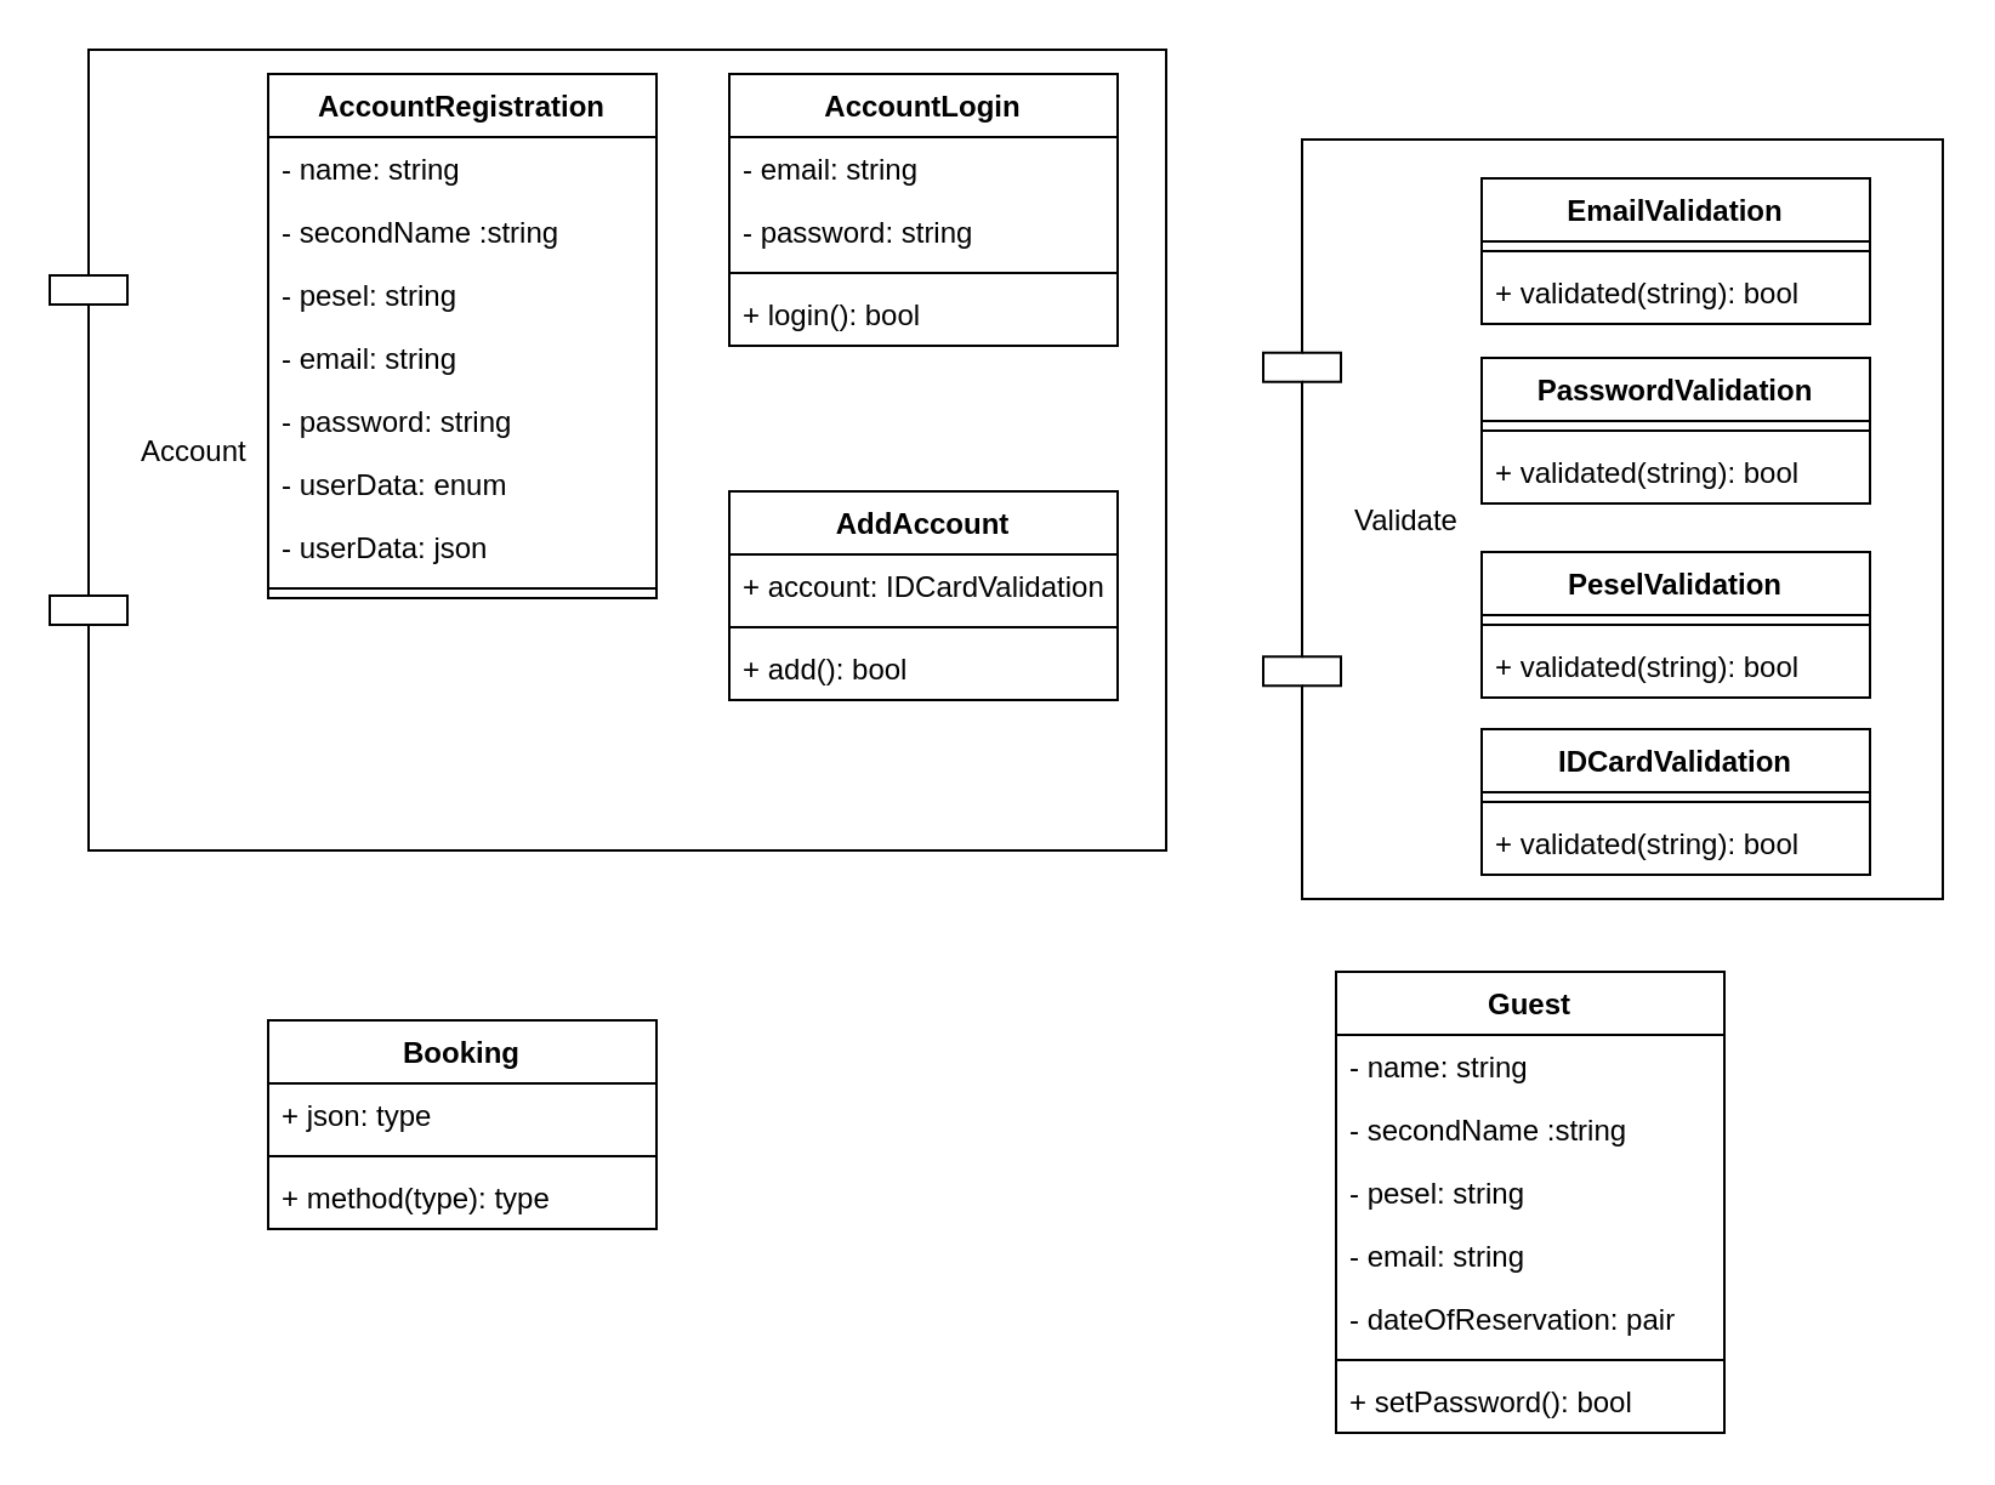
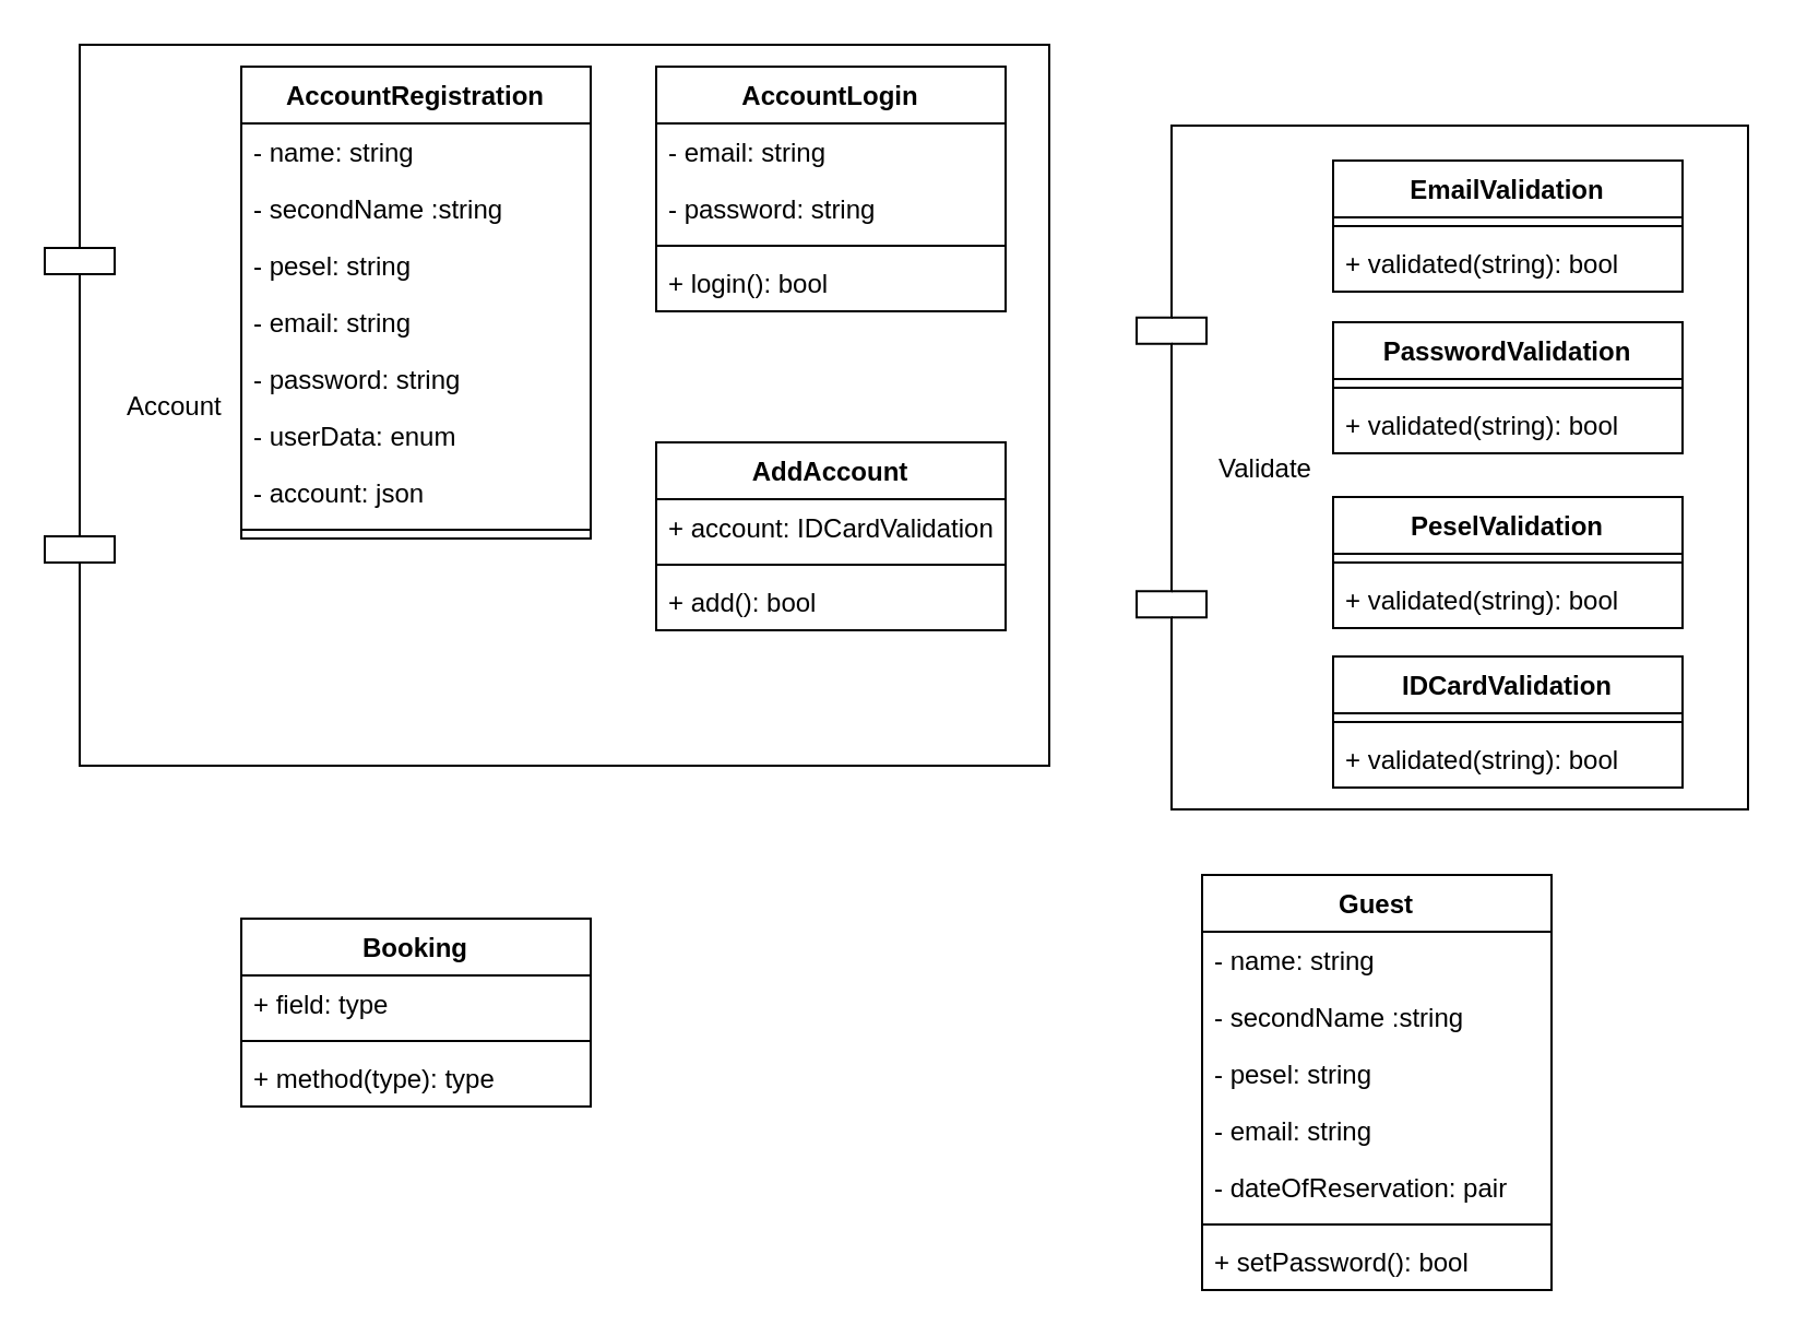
  <mxCell id="0" />
  <mxCell id="1" parent="0" />
  <mxCell id="2" value="Account" style="shape=component;align=left;spacingLeft=36;" parent="1" vertex="1"><mxGeometry x="20" y="20" width="460" height="330" as="geometry" /></mxCell>
  <mxCell id="3" value="Validate" style="shape=component;align=left;spacingLeft=36;" parent="1" vertex="1"><mxGeometry x="520" y="57" width="280" height="313" as="geometry" /></mxCell>
  <mxCell id="4" value="AccountRegistration" style="swimlane;fontStyle=1;align=center;verticalAlign=top;childLayout=stackLayout;horizontal=1;startSize=26;horizontalStack=0;resizeParent=1;resizeParentMax=0;resizeLast=0;collapsible=1;marginBottom=0;" parent="1" vertex="1"><mxGeometry x="110" y="30" width="160" height="216" as="geometry" /></mxCell>
  <mxCell id="5" value="- name: string" style="text;strokeColor=none;fillColor=none;align=left;verticalAlign=top;spacingLeft=4;spacingRight=4;overflow=hidden;rotatable=0;points=[[0,0.5],[1,0.5]];portConstraint=eastwest;" parent="4" vertex="1"><mxGeometry y="26" width="160" height="26" as="geometry" /></mxCell>
  <mxCell id="6" value="- secondName :string" style="text;strokeColor=none;fillColor=none;align=left;verticalAlign=top;spacingLeft=4;spacingRight=4;overflow=hidden;rotatable=0;points=[[0,0.5],[1,0.5]];portConstraint=eastwest;" parent="4" vertex="1"><mxGeometry y="52" width="160" height="26" as="geometry" /></mxCell>
  <mxCell id="7" value="- pesel: string" style="text;strokeColor=none;fillColor=none;align=left;verticalAlign=top;spacingLeft=4;spacingRight=4;overflow=hidden;rotatable=0;points=[[0,0.5],[1,0.5]];portConstraint=eastwest;" parent="4" vertex="1"><mxGeometry y="78" width="160" height="26" as="geometry" /></mxCell>
  <mxCell id="8" value="- email: string" style="text;strokeColor=none;fillColor=none;align=left;verticalAlign=top;spacingLeft=4;spacingRight=4;overflow=hidden;rotatable=0;points=[[0,0.5],[1,0.5]];portConstraint=eastwest;" parent="4" vertex="1"><mxGeometry y="104" width="160" height="26" as="geometry" /></mxCell>
  <mxCell id="9" value="- password: string" style="text;strokeColor=none;fillColor=none;align=left;verticalAlign=top;spacingLeft=4;spacingRight=4;overflow=hidden;rotatable=0;points=[[0,0.5],[1,0.5]];portConstraint=eastwest;" parent="4" vertex="1"><mxGeometry y="130" width="160" height="26" as="geometry" /></mxCell>
  <mxCell id="10" value="- userData: enum" style="text;strokeColor=none;fillColor=none;align=left;verticalAlign=top;spacingLeft=4;spacingRight=4;overflow=hidden;rotatable=0;points=[[0,0.5],[1,0.5]];portConstraint=eastwest;" parent="4" vertex="1"><mxGeometry y="156" width="160" height="26" as="geometry" /></mxCell>
- <mxCell id="11" value="- userData: json" style="text;strokeColor=none;fillColor=none;align=left;verticalAlign=top;spacingLeft=4;spacingRight=4;overflow=hidden;rotatable=0;points=[[0,0.5],[1,0.5]];portConstraint=eastwest;" vertex="1" parent="4"><mxGeometry y="182" width="160" height="26" as="geometry" /></mxCell>
+ <mxCell id="11" value="- account: json" style="text;strokeColor=none;fillColor=none;align=left;verticalAlign=top;spacingLeft=4;spacingRight=4;overflow=hidden;rotatable=0;points=[[0,0.5],[1,0.5]];portConstraint=eastwest;" vertex="1" parent="4"><mxGeometry y="182" width="160" height="26" as="geometry" /></mxCell>
  <mxCell id="12" value="" style="line;strokeWidth=1;fillColor=none;align=left;verticalAlign=middle;spacingTop=-1;spacingLeft=3;spacingRight=3;rotatable=0;labelPosition=right;points=[];portConstraint=eastwest;" parent="4" vertex="1"><mxGeometry y="208" width="160" height="8" as="geometry" /></mxCell>
  <mxCell id="13" value="AccountLogin" style="swimlane;fontStyle=1;align=center;verticalAlign=top;childLayout=stackLayout;horizontal=1;startSize=26;horizontalStack=0;resizeParent=1;resizeParentMax=0;resizeLast=0;collapsible=1;marginBottom=0;" parent="1" vertex="1"><mxGeometry x="300" y="30" width="160" height="112" as="geometry" /></mxCell>
  <mxCell id="14" value="- email: string" style="text;strokeColor=none;fillColor=none;align=left;verticalAlign=top;spacingLeft=4;spacingRight=4;overflow=hidden;rotatable=0;points=[[0,0.5],[1,0.5]];portConstraint=eastwest;" parent="13" vertex="1"><mxGeometry y="26" width="160" height="26" as="geometry" /></mxCell>
  <mxCell id="15" value="- password: string" style="text;strokeColor=none;fillColor=none;align=left;verticalAlign=top;spacingLeft=4;spacingRight=4;overflow=hidden;rotatable=0;points=[[0,0.5],[1,0.5]];portConstraint=eastwest;" parent="13" vertex="1"><mxGeometry y="52" width="160" height="26" as="geometry" /></mxCell>
  <mxCell id="16" value="" style="line;strokeWidth=1;fillColor=none;align=left;verticalAlign=middle;spacingTop=-1;spacingLeft=3;spacingRight=3;rotatable=0;labelPosition=right;points=[];portConstraint=eastwest;" parent="13" vertex="1"><mxGeometry y="78" width="160" height="8" as="geometry" /></mxCell>
  <mxCell id="17" value="+ login(): bool" style="text;strokeColor=none;fillColor=none;align=left;verticalAlign=top;spacingLeft=4;spacingRight=4;overflow=hidden;rotatable=0;points=[[0,0.5],[1,0.5]];portConstraint=eastwest;" parent="13" vertex="1"><mxGeometry y="86" width="160" height="26" as="geometry" /></mxCell>
  <mxCell id="18" value="EmailValidation" style="swimlane;fontStyle=1;align=center;verticalAlign=top;childLayout=stackLayout;horizontal=1;startSize=26;horizontalStack=0;resizeParent=1;resizeParentMax=0;resizeLast=0;collapsible=1;marginBottom=0;" parent="1" vertex="1"><mxGeometry x="610" y="73" width="160" height="60" as="geometry" /></mxCell>
  <mxCell id="19" value="" style="line;strokeWidth=1;fillColor=none;align=left;verticalAlign=middle;spacingTop=-1;spacingLeft=3;spacingRight=3;rotatable=0;labelPosition=right;points=[];portConstraint=eastwest;" parent="18" vertex="1"><mxGeometry y="26" width="160" height="8" as="geometry" /></mxCell>
  <mxCell id="20" value="+ validated(string): bool" style="text;strokeColor=none;fillColor=none;align=left;verticalAlign=top;spacingLeft=4;spacingRight=4;overflow=hidden;rotatable=0;points=[[0,0.5],[1,0.5]];portConstraint=eastwest;" parent="18" vertex="1"><mxGeometry y="34" width="160" height="26" as="geometry" /></mxCell>
  <mxCell id="21" value="PasswordValidation" style="swimlane;fontStyle=1;align=center;verticalAlign=top;childLayout=stackLayout;horizontal=1;startSize=26;horizontalStack=0;resizeParent=1;resizeParentMax=0;resizeLast=0;collapsible=1;marginBottom=0;" parent="1" vertex="1"><mxGeometry x="610" y="147" width="160" height="60" as="geometry" /></mxCell>
  <mxCell id="22" value="" style="line;strokeWidth=1;fillColor=none;align=left;verticalAlign=middle;spacingTop=-1;spacingLeft=3;spacingRight=3;rotatable=0;labelPosition=right;points=[];portConstraint=eastwest;" parent="21" vertex="1"><mxGeometry y="26" width="160" height="8" as="geometry" /></mxCell>
  <mxCell id="23" value="+ validated(string): bool" style="text;strokeColor=none;fillColor=none;align=left;verticalAlign=top;spacingLeft=4;spacingRight=4;overflow=hidden;rotatable=0;points=[[0,0.5],[1,0.5]];portConstraint=eastwest;" parent="21" vertex="1"><mxGeometry y="34" width="160" height="26" as="geometry" /></mxCell>
  <mxCell id="24" value="AddAccount" style="swimlane;fontStyle=1;align=center;verticalAlign=top;childLayout=stackLayout;horizontal=1;startSize=26;horizontalStack=0;resizeParent=1;resizeParentMax=0;resizeLast=0;collapsible=1;marginBottom=0;" parent="1" vertex="1"><mxGeometry x="300" y="202" width="160" height="86" as="geometry" /></mxCell>
  <mxCell id="25" value="+ account: IDCardValidation" style="text;strokeColor=none;fillColor=none;align=left;verticalAlign=top;spacingLeft=4;spacingRight=4;overflow=hidden;rotatable=0;points=[[0,0.5],[1,0.5]];portConstraint=eastwest;" parent="24" vertex="1"><mxGeometry y="26" width="160" height="26" as="geometry" /></mxCell>
  <mxCell id="26" value="" style="line;strokeWidth=1;fillColor=none;align=left;verticalAlign=middle;spacingTop=-1;spacingLeft=3;spacingRight=3;rotatable=0;labelPosition=right;points=[];portConstraint=eastwest;" parent="24" vertex="1"><mxGeometry y="52" width="160" height="8" as="geometry" /></mxCell>
  <mxCell id="27" value="+ add(): bool" style="text;strokeColor=none;fillColor=none;align=left;verticalAlign=top;spacingLeft=4;spacingRight=4;overflow=hidden;rotatable=0;points=[[0,0.5],[1,0.5]];portConstraint=eastwest;" parent="24" vertex="1"><mxGeometry y="60" width="160" height="26" as="geometry" /></mxCell>
  <mxCell id="28" value="PeselValidation" style="swimlane;fontStyle=1;align=center;verticalAlign=top;childLayout=stackLayout;horizontal=1;startSize=26;horizontalStack=0;resizeParent=1;resizeParentMax=0;resizeLast=0;collapsible=1;marginBottom=0;" parent="1" vertex="1"><mxGeometry x="610" y="227" width="160" height="60" as="geometry" /></mxCell>
  <mxCell id="29" value="" style="line;strokeWidth=1;fillColor=none;align=left;verticalAlign=middle;spacingTop=-1;spacingLeft=3;spacingRight=3;rotatable=0;labelPosition=right;points=[];portConstraint=eastwest;" parent="28" vertex="1"><mxGeometry y="26" width="160" height="8" as="geometry" /></mxCell>
  <mxCell id="30" value="+ validated(string): bool" style="text;strokeColor=none;fillColor=none;align=left;verticalAlign=top;spacingLeft=4;spacingRight=4;overflow=hidden;rotatable=0;points=[[0,0.5],[1,0.5]];portConstraint=eastwest;" parent="28" vertex="1"><mxGeometry y="34" width="160" height="26" as="geometry" /></mxCell>
  <mxCell id="31" value="Booking" style="swimlane;fontStyle=1;align=center;verticalAlign=top;childLayout=stackLayout;horizontal=1;startSize=26;horizontalStack=0;resizeParent=1;resizeParentMax=0;resizeLast=0;collapsible=1;marginBottom=0;" parent="1" vertex="1"><mxGeometry x="110" y="420" width="160" height="86" as="geometry" /></mxCell>
- <mxCell id="32" value="+ json: type" style="text;strokeColor=none;fillColor=none;align=left;verticalAlign=top;spacingLeft=4;spacingRight=4;overflow=hidden;rotatable=0;points=[[0,0.5],[1,0.5]];portConstraint=eastwest;" parent="31" vertex="1"><mxGeometry y="26" width="160" height="26" as="geometry" /></mxCell>
+ <mxCell id="32" value="+ field: type" style="text;strokeColor=none;fillColor=none;align=left;verticalAlign=top;spacingLeft=4;spacingRight=4;overflow=hidden;rotatable=0;points=[[0,0.5],[1,0.5]];portConstraint=eastwest;" parent="31" vertex="1"><mxGeometry y="26" width="160" height="26" as="geometry" /></mxCell>
  <mxCell id="33" value="" style="line;strokeWidth=1;fillColor=none;align=left;verticalAlign=middle;spacingTop=-1;spacingLeft=3;spacingRight=3;rotatable=0;labelPosition=right;points=[];portConstraint=eastwest;" parent="31" vertex="1"><mxGeometry y="52" width="160" height="8" as="geometry" /></mxCell>
  <mxCell id="34" value="+ method(type): type" style="text;strokeColor=none;fillColor=none;align=left;verticalAlign=top;spacingLeft=4;spacingRight=4;overflow=hidden;rotatable=0;points=[[0,0.5],[1,0.5]];portConstraint=eastwest;" parent="31" vertex="1"><mxGeometry y="60" width="160" height="26" as="geometry" /></mxCell>
  <mxCell id="35" value="Guest" style="swimlane;fontStyle=1;align=center;verticalAlign=top;childLayout=stackLayout;horizontal=1;startSize=26;horizontalStack=0;resizeParent=1;resizeParentMax=0;resizeLast=0;collapsible=1;marginBottom=0;" vertex="1" parent="1"><mxGeometry x="550" y="400" width="160" height="190" as="geometry" /></mxCell>
  <mxCell id="36" value="- name: string" style="text;strokeColor=none;fillColor=none;align=left;verticalAlign=top;spacingLeft=4;spacingRight=4;overflow=hidden;rotatable=0;points=[[0,0.5],[1,0.5]];portConstraint=eastwest;" vertex="1" parent="35"><mxGeometry y="26" width="160" height="26" as="geometry" /></mxCell>
  <mxCell id="37" value="- secondName :string" style="text;strokeColor=none;fillColor=none;align=left;verticalAlign=top;spacingLeft=4;spacingRight=4;overflow=hidden;rotatable=0;points=[[0,0.5],[1,0.5]];portConstraint=eastwest;" vertex="1" parent="35"><mxGeometry y="52" width="160" height="26" as="geometry" /></mxCell>
  <mxCell id="38" value="- pesel: string" style="text;strokeColor=none;fillColor=none;align=left;verticalAlign=top;spacingLeft=4;spacingRight=4;overflow=hidden;rotatable=0;points=[[0,0.5],[1,0.5]];portConstraint=eastwest;" vertex="1" parent="35"><mxGeometry y="78" width="160" height="26" as="geometry" /></mxCell>
  <mxCell id="39" value="- email: string" style="text;strokeColor=none;fillColor=none;align=left;verticalAlign=top;spacingLeft=4;spacingRight=4;overflow=hidden;rotatable=0;points=[[0,0.5],[1,0.5]];portConstraint=eastwest;" vertex="1" parent="35"><mxGeometry y="104" width="160" height="26" as="geometry" /></mxCell>
  <mxCell id="40" value="- dateOfReservation: pair" style="text;strokeColor=none;fillColor=none;align=left;verticalAlign=top;spacingLeft=4;spacingRight=4;overflow=hidden;rotatable=0;points=[[0,0.5],[1,0.5]];portConstraint=eastwest;" vertex="1" parent="35"><mxGeometry y="130" width="160" height="26" as="geometry" /></mxCell>
  <mxCell id="41" value="" style="line;strokeWidth=1;fillColor=none;align=left;verticalAlign=middle;spacingTop=-1;spacingLeft=3;spacingRight=3;rotatable=0;labelPosition=right;points=[];portConstraint=eastwest;" vertex="1" parent="35"><mxGeometry y="156" width="160" height="8" as="geometry" /></mxCell>
  <mxCell id="42" value="+ setPassword(): bool" style="text;strokeColor=none;fillColor=none;align=left;verticalAlign=top;spacingLeft=4;spacingRight=4;overflow=hidden;rotatable=0;points=[[0,0.5],[1,0.5]];portConstraint=eastwest;" vertex="1" parent="35"><mxGeometry y="164" width="160" height="26" as="geometry" /></mxCell>
  <mxCell id="43" value="IDCardValidation" style="swimlane;fontStyle=1;align=center;verticalAlign=top;childLayout=stackLayout;horizontal=1;startSize=26;horizontalStack=0;resizeParent=1;resizeParentMax=0;resizeLast=0;collapsible=1;marginBottom=0;" vertex="1" parent="1"><mxGeometry x="610" y="300" width="160" height="60" as="geometry" /></mxCell>
  <mxCell id="44" value="" style="line;strokeWidth=1;fillColor=none;align=left;verticalAlign=middle;spacingTop=-1;spacingLeft=3;spacingRight=3;rotatable=0;labelPosition=right;points=[];portConstraint=eastwest;" vertex="1" parent="43"><mxGeometry y="26" width="160" height="8" as="geometry" /></mxCell>
  <mxCell id="45" value="+ validated(string): bool" style="text;strokeColor=none;fillColor=none;align=left;verticalAlign=top;spacingLeft=4;spacingRight=4;overflow=hidden;rotatable=0;points=[[0,0.5],[1,0.5]];portConstraint=eastwest;" vertex="1" parent="43"><mxGeometry y="34" width="160" height="26" as="geometry" /></mxCell>
